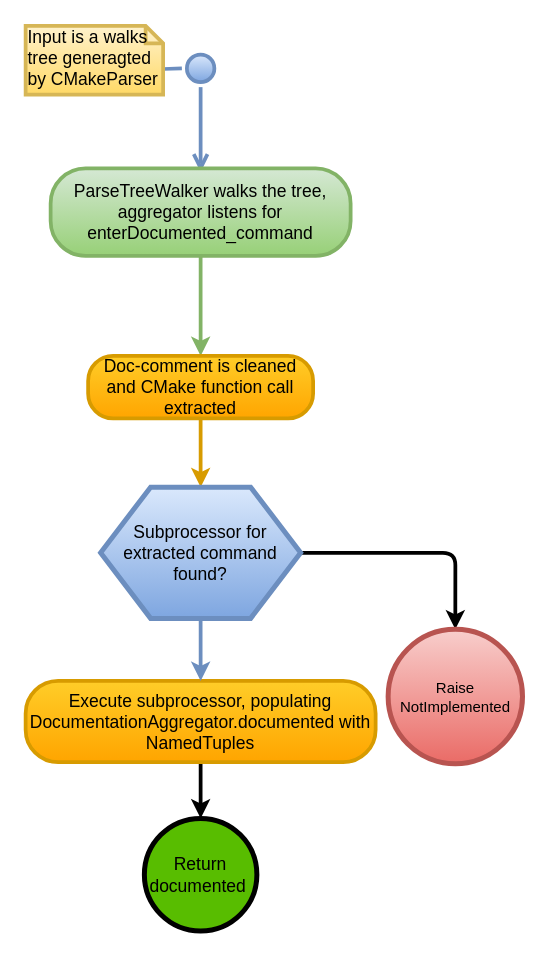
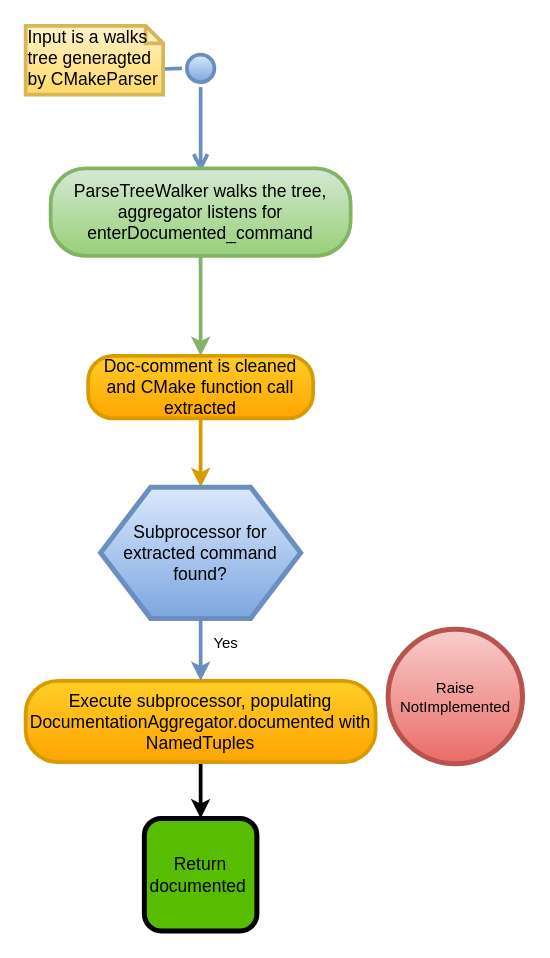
  <mxCell id="0" />
  <mxCell id="1" parent="0" />
  <mxCell id="2" value="" style="ellipse;html=1;shape=startState;fillColor=#dae8fc;strokeColor=#6c8ebf;gradientColor=#7ea6e0;strokeWidth=3;" parent="1" vertex="1"><mxGeometry x="145" y="39" width="30" height="30" as="geometry" /></mxCell>
  <mxCell id="3" value="" style="edgeStyle=orthogonalEdgeStyle;html=1;verticalAlign=bottom;endArrow=open;endSize=8;strokeColor=#6c8ebf;entryX=0.5;entryY=0;entryDx=0;entryDy=0;gradientColor=#7ea6e0;fillColor=#dae8fc;strokeWidth=3;" parent="1" source="2" edge="1"><mxGeometry relative="1" as="geometry"><mxPoint x="160" y="137" as="targetPoint" /><Array as="points"><mxPoint x="160" y="84" /><mxPoint x="160" y="84" /></Array></mxGeometry></mxCell>
  <mxCell id="4" style="rounded=0;orthogonalLoop=1;jettySize=auto;html=1;exitX=0;exitY=0;exitDx=110;exitDy=34.5;exitPerimeter=0;entryX=0;entryY=0.5;entryDx=0;entryDy=0;endArrow=none;endFill=0;strokeWidth=3;gradientColor=#7ea6e0;fillColor=#dae8fc;strokeColor=#6c8ebf;" parent="1" source="5" target="2" edge="1"><mxGeometry relative="1" as="geometry" /></mxCell>
  <mxCell id="5" value="Input is a walks tree generagted by CMakeParser" style="shape=note;whiteSpace=wrap;html=1;size=14;verticalAlign=top;align=left;spacingTop=-6;gradientColor=#ffd966;fillColor=#fff2cc;strokeColor=#d6b656;strokeWidth=3;fontSize=14;" parent="1" vertex="1"><mxGeometry x="20" y="20" width="110" height="55" as="geometry" /></mxCell>
  <mxCell id="6" value="" style="edgeStyle=orthogonalEdgeStyle;rounded=1;orthogonalLoop=1;jettySize=auto;html=1;strokeWidth=3;gradientColor=#97d077;fillColor=#d5e8d4;strokeColor=#82b366;" edge="1" parent="1" source="7" target="9"><mxGeometry relative="1" as="geometry" /></mxCell>
  <mxCell id="7" value="ParseTreeWalker walks the tree, aggregator listens for enterDocumented_command" style="rounded=1;whiteSpace=wrap;html=1;arcSize=40;fillColor=#d5e8d4;strokeColor=#82b366;gradientColor=#97d077;strokeWidth=3;fontSize=14;" vertex="1" parent="1"><mxGeometry x="40" y="134" width="240" height="70" as="geometry" /></mxCell>
  <mxCell id="8" value="" style="edgeStyle=orthogonalEdgeStyle;rounded=1;orthogonalLoop=1;jettySize=auto;html=1;strokeWidth=3;gradientColor=#ffa500;fillColor=#ffcd28;strokeColor=#d79b00;" edge="1" parent="1" source="9" target="14"><mxGeometry relative="1" as="geometry" /></mxCell>
  <mxCell id="9" value="Doc-comment is cleaned and CMake function call extracted" style="rounded=1;whiteSpace=wrap;html=1;arcSize=40;fillColor=#ffcd28;strokeColor=#d79b00;gradientColor=#ffa500;strokeWidth=3;fontSize=14;" vertex="1" parent="1"><mxGeometry x="70" y="284" width="180" height="50" as="geometry" /></mxCell>
  <mxCell id="10" value="" style="edgeStyle=orthogonalEdgeStyle;rounded=1;orthogonalLoop=1;jettySize=auto;html=1;strokeWidth=3;" edge="1" parent="1" source="11" target="17"><mxGeometry relative="1" as="geometry" /></mxCell>
  <mxCell id="11" value="Execute subprocessor, populating DocumentationAggregator.documented with&lt;br&gt;NamedTuples" style="rounded=1;whiteSpace=wrap;html=1;arcSize=40;fillColor=#ffcd28;strokeColor=#d79b00;gradientColor=#ffa500;strokeWidth=3;fontSize=14;" vertex="1" parent="1"><mxGeometry x="20" y="544" width="280" height="65" as="geometry" /></mxCell>
- <mxCell id="12" value="" style="edgeStyle=orthogonalEdgeStyle;rounded=1;orthogonalLoop=1;jettySize=auto;html=1;strokeWidth=3;" edge="1" parent="1" source="14" target="15"><mxGeometry relative="1" as="geometry" /></mxCell>
  <mxCell id="13" value="" style="edgeStyle=orthogonalEdgeStyle;rounded=1;orthogonalLoop=1;jettySize=auto;html=1;strokeWidth=3;gradientColor=#7ea6e0;fillColor=#dae8fc;strokeColor=#6c8ebf;" edge="1" parent="1" source="14" target="11"><mxGeometry relative="1" as="geometry" /></mxCell>
  <mxCell id="14" value="&lt;font style=&quot;font-size: 14px&quot;&gt;Subprocessor for extracted command found?&lt;/font&gt;" style="shape=hexagon;perimeter=hexagonPerimeter2;whiteSpace=wrap;html=1;strokeWidth=4;fillColor=#dae8fc;gradientColor=#7ea6e0;strokeColor=#6c8ebf;" vertex="1" parent="1"><mxGeometry x="80" y="389" width="160" height="105" as="geometry" /></mxCell>
  <mxCell id="15" value="Raise&lt;br&gt;NotImplemented" style="ellipse;whiteSpace=wrap;html=1;aspect=fixed;strokeWidth=4;fillColor=#f8cecc;gradientColor=#ea6b66;strokeColor=#b85450;" vertex="1" parent="1"><mxGeometry x="310" y="502.75" width="107.5" height="107.5" as="geometry" /></mxCell>
- <mxCell id="17" value="&lt;font style=&quot;font-size: 14px&quot;&gt;Return documented&amp;nbsp;&lt;/font&gt;" style="ellipse;whiteSpace=wrap;html=1;aspect=fixed;strokeWidth=4;fillColor=#58BD00;gradientColor=none;" vertex="1" parent="1"><mxGeometry x="115" y="654" width="90" height="90" as="geometry" /></mxCell>
+ <mxCell id="16" value="Yes" style="text;html=1;align=center;verticalAlign=middle;resizable=0;points=[];autosize=1;" vertex="1" parent="1"><mxGeometry x="160" y="504" width="40" height="20" as="geometry" /></mxCell>
+ <mxCell id="17" value="&lt;font style=&quot;font-size: 14px&quot;&gt;Return documented&amp;nbsp;&lt;/font&gt;" style="whiteSpace=wrap;html=1;aspect=fixed;strokeWidth=4;fillColor=#58BD00;gradientColor=none;rounded=1;" vertex="1" parent="1"><mxGeometry x="115" y="654" width="90" height="90" as="geometry" /></mxCell>
